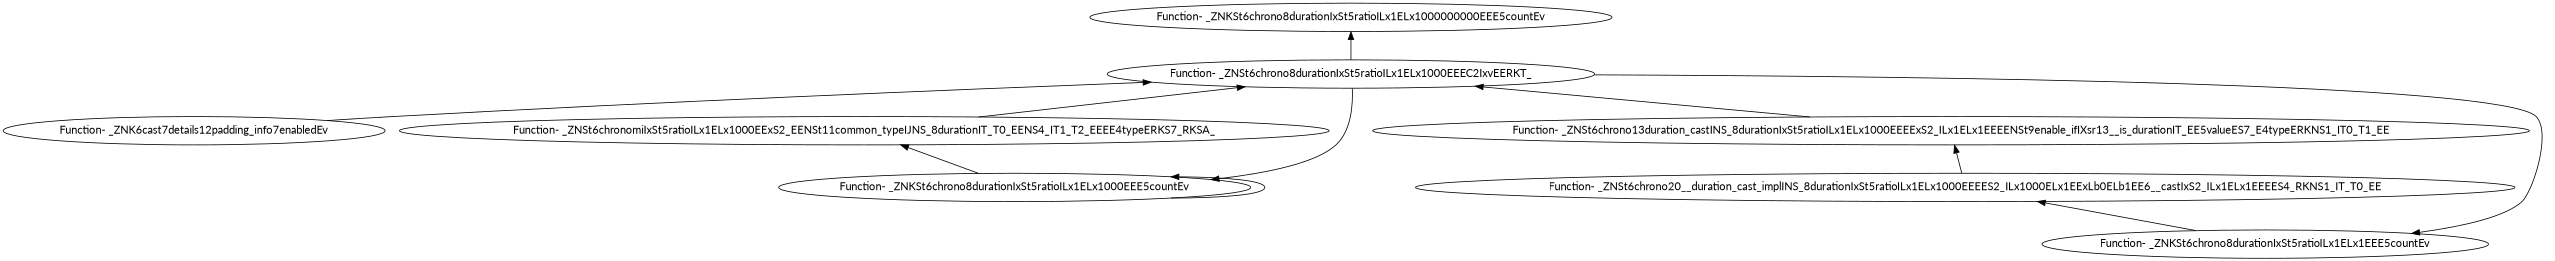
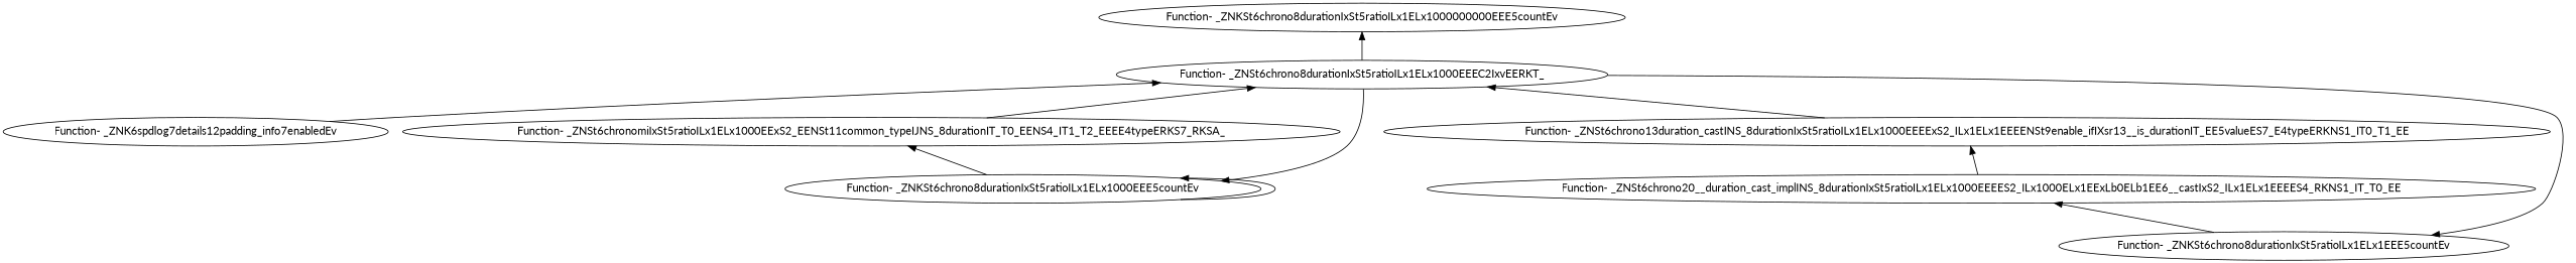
  digraph {
    fontname=Lato
    node [fontname=Lato]
    edge [dir=back fontname=Lato]
    "Function- _ZNSt6chrono8durationIxSt5ratioILx1ELx1000EEEC2IxvEERKT_"
-   "Function- _ZNK6spdlog7details12padding_info7enabledEv" [label="Function- _ZNK6cast7details12padding_info7enabledEv"]
+   "Function- _ZNK6spdlog7details12padding_info7enabledEv"
    "Function- _ZNSt6chronomiIxSt5ratioILx1ELx1000EExS2_EENSt11common_typeIJNS_8durationIT_T0_EENS4_IT1_T2_EEEE4typeERKS7_RKSA_"
    "Function- _ZNSt6chrono13duration_castINS_8durationIxSt5ratioILx1ELx1000EEEExS2_ILx1ELx1EEEENSt9enable_ifIXsr13__is_durationIT_EE5valueES7_E4typeERKNS1_IT0_T1_EE"
    "Function- _ZNKSt6chrono8durationIxSt5ratioILx1ELx1000EEE5countEv"
    "Function- _ZNKSt6chrono8durationIxSt5ratioILx1ELx1EEE5countEv"
    "Function- _ZNSt6chrono20__duration_cast_implINS_8durationIxSt5ratioILx1ELx1000EEEES2_ILx1000ELx1EExLb0ELb1EE6__castIxS2_ILx1ELx1EEEES4_RKNS1_IT_T0_EE"
    "Function- _ZNKSt6chrono8durationIxSt5ratioILx1ELx1000000000EEE5countEv"
    "Function- _ZNSt6chrono8durationIxSt5ratioILx1ELx1000EEEC2IxvEERKT_" -> "Function- _ZNK6spdlog7details12padding_info7enabledEv"
    "Function- _ZNSt6chrono8durationIxSt5ratioILx1ELx1000EEEC2IxvEERKT_" -> "Function- _ZNSt6chronomiIxSt5ratioILx1ELx1000EExS2_EENSt11common_typeIJNS_8durationIT_T0_EENS4_IT1_T2_EEEE4typeERKS7_RKSA_"
    "Function- _ZNSt6chrono8durationIxSt5ratioILx1ELx1000EEEC2IxvEERKT_" -> "Function- _ZNSt6chrono13duration_castINS_8durationIxSt5ratioILx1ELx1000EEEExS2_ILx1ELx1EEEENSt9enable_ifIXsr13__is_durationIT_EE5valueES7_E4typeERKNS1_IT0_T1_EE"
    "Function- _ZNSt6chronomiIxSt5ratioILx1ELx1000EExS2_EENSt11common_typeIJNS_8durationIT_T0_EENS4_IT1_T2_EEEE4typeERKS7_RKSA_" -> "Function- _ZNKSt6chrono8durationIxSt5ratioILx1ELx1000EEE5countEv"
    "Function- _ZNSt6chrono13duration_castINS_8durationIxSt5ratioILx1ELx1000EEEExS2_ILx1ELx1EEEENSt9enable_ifIXsr13__is_durationIT_EE5valueES7_E4typeERKNS1_IT0_T1_EE" -> "Function- _ZNSt6chrono20__duration_cast_implINS_8durationIxSt5ratioILx1ELx1000EEEES2_ILx1000ELx1EExLb0ELb1EE6__castIxS2_ILx1ELx1EEEES4_RKNS1_IT_T0_EE"
    "Function- _ZNKSt6chrono8durationIxSt5ratioILx1ELx1000EEE5countEv" -> "Function- _ZNSt6chrono8durationIxSt5ratioILx1ELx1000EEEC2IxvEERKT_"
    "Function- _ZNKSt6chrono8durationIxSt5ratioILx1ELx1000EEE5countEv" -> "Function- _ZNKSt6chrono8durationIxSt5ratioILx1ELx1000EEE5countEv"
    "Function- _ZNKSt6chrono8durationIxSt5ratioILx1ELx1EEE5countEv" -> "Function- _ZNSt6chrono8durationIxSt5ratioILx1ELx1000EEEC2IxvEERKT_"
    "Function- _ZNSt6chrono20__duration_cast_implINS_8durationIxSt5ratioILx1ELx1000EEEES2_ILx1000ELx1EExLb0ELb1EE6__castIxS2_ILx1ELx1EEEES4_RKNS1_IT_T0_EE" -> "Function- _ZNKSt6chrono8durationIxSt5ratioILx1ELx1EEE5countEv"
    "Function- _ZNKSt6chrono8durationIxSt5ratioILx1ELx1000000000EEE5countEv" -> "Function- _ZNSt6chrono8durationIxSt5ratioILx1ELx1000EEEC2IxvEERKT_"
  }
